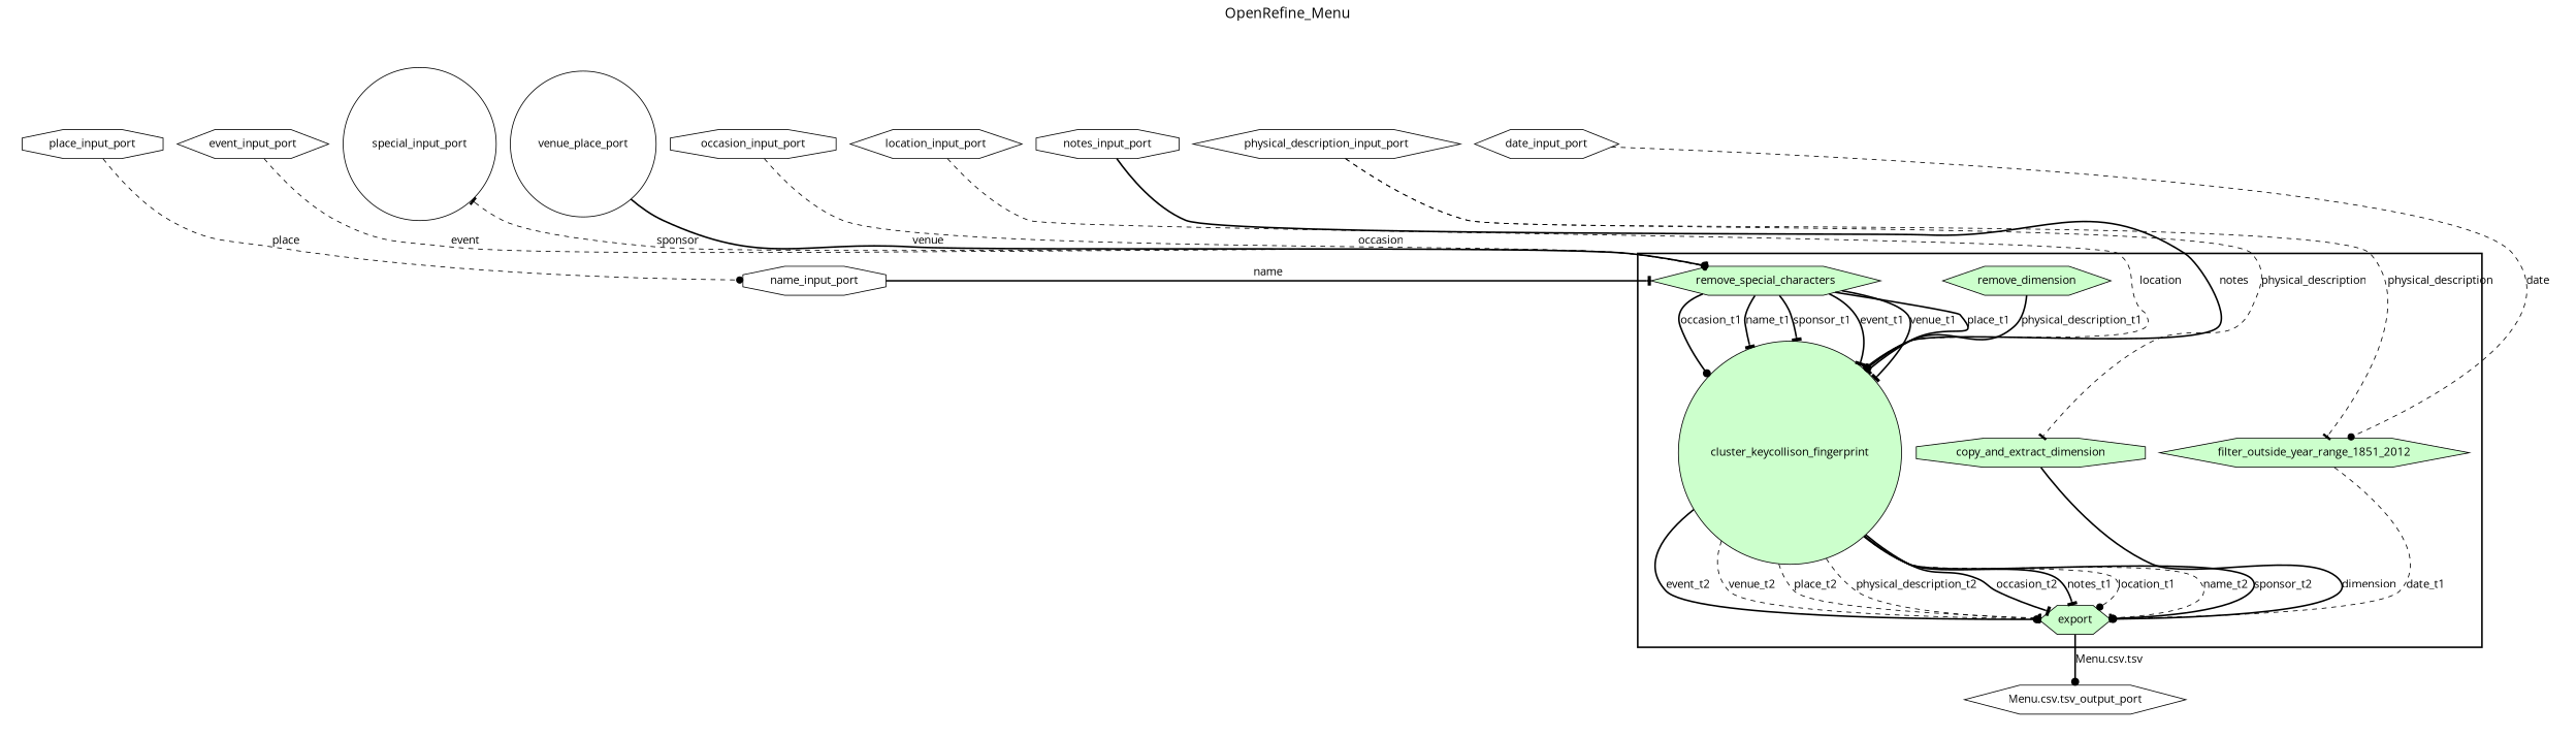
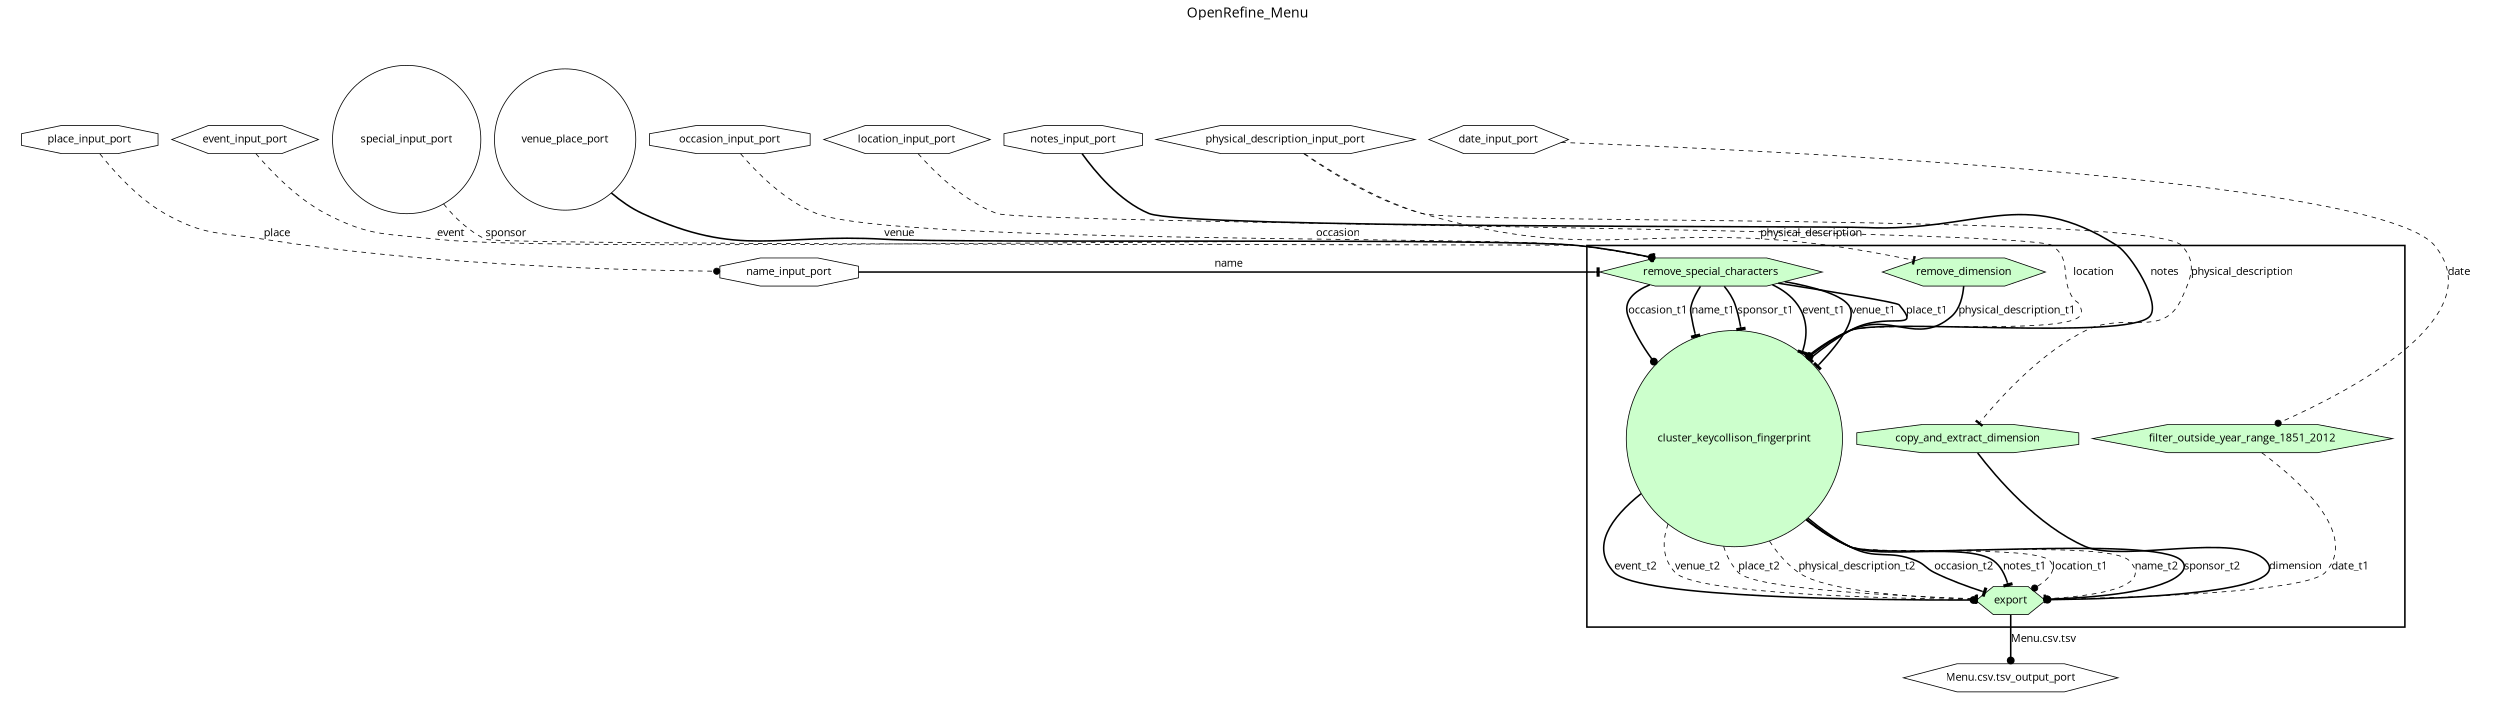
  digraph {
    fontname="Open Sans"
    fontsize=18
    label=OpenRefine_Menu
    labelloc=t
    rankdir=TB
    node [fillcolor="#FFFFFF" fontname="Open Sans" peripheries=1 shape=hexagon style=filled]
    edge [arrowhead=tee fontname="Open Sans" style=bold]
    remove_special_characters [fillcolor="#CCFFCC"]
    cluster_keycollison_fingerprint [fillcolor="#CCFFCC" shape=circle]
    export [fillcolor="#CCFFCC"]
    copy_and_extract_dimension [fillcolor="#CCFFCC" shape=octagon]
    remove_dimension [fillcolor="#CCFFCC"]
    filter_outside_year_range_1851_2012 [fillcolor="#CCFFCC"]
    name_input_port [shape=octagon width=0.2]
    n8 [label=special_input_port shape=circle width=0.2]
    event_input_port [width=0.2]
    n10 [label=venue_place_port shape=circle width=0.2]
    place_input_port [shape=octagon width=0.2]
    physical_description_input_port [width=0.2]
    occasion_input_port [shape=octagon width=0.2]
    notes_input_port [shape=octagon width=0.2]
    date_input_port [width=0.2]
    location_input_port [width=0.2]
    "Menu.csv.tsv_output_port" [width=0.2]
    subgraph cluster_1 {
      color=black
      label=""
      penwidth=2
      subgraph cluster_2 {
        color=white
        label=""
        penwidth=2
        remove_special_characters
        cluster_keycollison_fingerprint
        export
        copy_and_extract_dimension
        remove_dimension
        filter_outside_year_range_1851_2012
      }
    }
    subgraph cluster_3 {
      color=white
      label=""
      subgraph cluster_4 {
        color=white
        label=""
        name_input_port
        n8
        event_input_port
        n10
        place_input_port
        physical_description_input_port
        occasion_input_port
        notes_input_port
        date_input_port
        location_input_port
      }
    }
    subgraph cluster_5 {
      color=white
      label=""
      subgraph cluster_6 {
        color=white
        label=""
        "Menu.csv.tsv_output_port"
      }
    }
    remove_special_characters -> cluster_keycollison_fingerprint [label=name_t1]
    remove_special_characters -> cluster_keycollison_fingerprint [label=sponsor_t1]
    remove_special_characters -> cluster_keycollison_fingerprint [label=event_t1]
    remove_special_characters -> cluster_keycollison_fingerprint [label=venue_t1]
    remove_special_characters -> cluster_keycollison_fingerprint [label=place_t1]
    remove_special_characters -> cluster_keycollison_fingerprint [arrowhead=dot label=occasion_t1]
    cluster_keycollison_fingerprint -> export [label=name_t2 style=dashed]
    cluster_keycollison_fingerprint -> export [arrowhead=dot label=sponsor_t2]
    cluster_keycollison_fingerprint -> export [arrowhead=dot label=event_t2]
    cluster_keycollison_fingerprint -> export [label=venue_t2 style=dashed]
    cluster_keycollison_fingerprint -> export [label=place_t2 style=dashed]
    cluster_keycollison_fingerprint -> export [label=physical_description_t2 style=dashed]
    cluster_keycollison_fingerprint -> export [label=occasion_t2]
    cluster_keycollison_fingerprint -> export [label=notes_t1]
    cluster_keycollison_fingerprint -> export [arrowhead=dot label=location_t1 style=dashed]
    export -> "Menu.csv.tsv_output_port" [arrowhead=dot label="Menu.csv.tsv"]
    copy_and_extract_dimension -> export [arrowhead=dot label=dimension]
    remove_dimension -> cluster_keycollison_fingerprint [arrowhead=dot label=physical_description_t1]
    filter_outside_year_range_1851_2012 -> export [arrowhead=dot label=date_t1 style=dashed]
    name_input_port -> remove_special_characters [label=name]
-   remove_special_characters -> n8 [label=sponsor style=dashed]
+   n8 -> remove_special_characters [label=sponsor style=dashed]
    event_input_port -> remove_special_characters [label=event style=dashed]
    n10 -> remove_special_characters [arrowhead=dot label=venue]
    place_input_port -> name_input_port [arrowhead=dot label=place style=dashed]
    physical_description_input_port -> copy_and_extract_dimension [label=physical_description style=dashed]
-   physical_description_input_port -> filter_outside_year_range_1851_2012 [label=physical_description style=dashed]
+   physical_description_input_port -> remove_dimension [label=physical_description style=dashed]
    occasion_input_port -> remove_special_characters [label=occasion style=dashed]
    notes_input_port -> cluster_keycollison_fingerprint [label=notes]
    date_input_port -> filter_outside_year_range_1851_2012 [arrowhead=dot label=date style=dashed]
    location_input_port -> cluster_keycollison_fingerprint [arrowhead=dot label=location style=dashed]
  }
